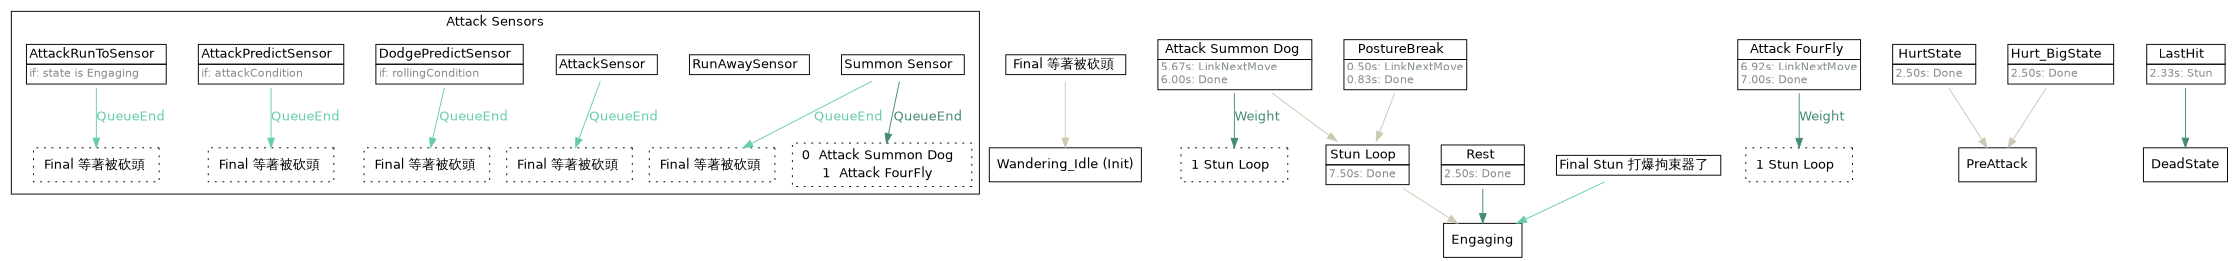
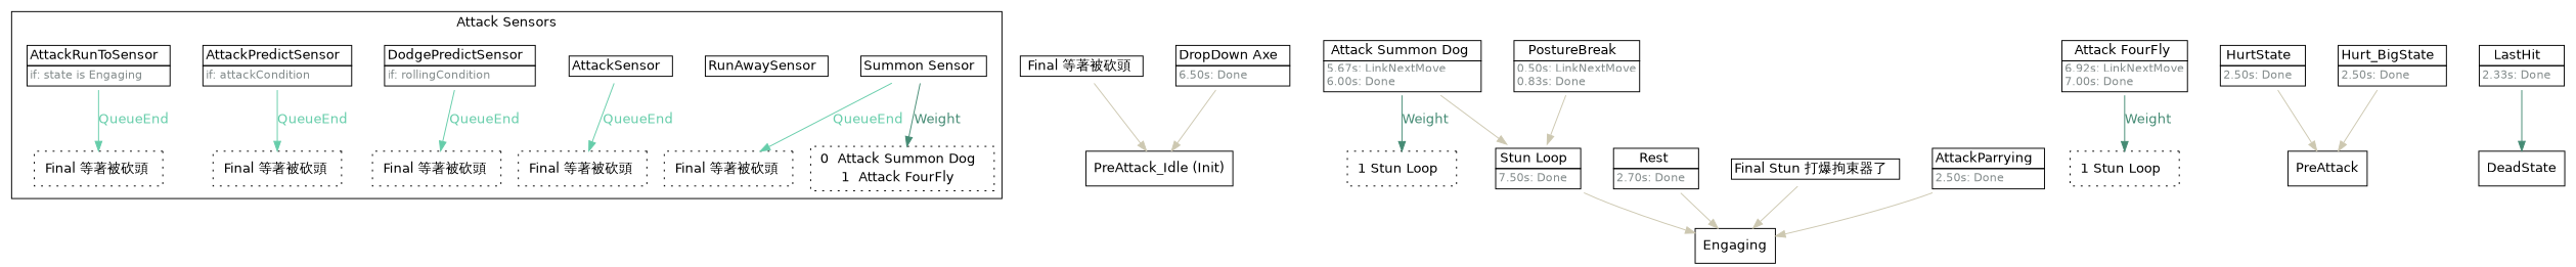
  strict digraph {
    rankdir=TB
    node [fontname=Helvetica shape=plaintext]
    edge [color=cornsilk3 fontcolor=cornsilk3 fontname=Helvetica]
    n1 [label=<<TABLE border="0" cellspacing="0" cellborder="1" cellpadding="2"><TR><TD>Summon Sensor  </TD></TR></TABLE>>]
    n2 [label=<<TABLE border="0" cellspacing="0" cellborder="0" cellpadding="2"><TR><TD> Final 等著被砍頭  </TD></TR></TABLE>> margin=0.05 shape=box style=dotted]
    n3 [label=<<TABLE border="0" cellspacing="0" cellborder="0" cellpadding="2"><TR><TD>0  Attack Summon Dog  </TD></TR><TR><TD>1  Attack FourFly  </TD></TR></TABLE>> shape=box style=dotted]
    n4 [label=<<TABLE border="0" cellspacing="0" cellborder="1" cellpadding="2"><TR><TD>RunAwaySensor  </TD></TR></TABLE>>]
    n5 [label=<<TABLE border="0" cellspacing="0" cellborder="1" cellpadding="2"><TR><TD>AttackSensor  </TD></TR></TABLE>>]
    n6 [label=<<TABLE border="0" cellspacing="0" cellborder="0" cellpadding="2"><TR><TD> Final 等著被砍頭  </TD></TR></TABLE>> margin=0.05 shape=box style=dotted]
    n7 [label=<<TABLE border="0" cellspacing="0" cellborder="1" cellpadding="2"><TR><TD>DodgePredictSensor  </TD></TR><TR><TD align="left" balign="left"><FONT point-size="12" color="azure4">if: rollingCondition</FONT>  </TD></TR></TABLE>>]
    n8 [label=<<TABLE border="0" cellspacing="0" cellborder="0" cellpadding="2"><TR><TD> Final 等著被砍頭  </TD></TR></TABLE>> margin=0.05 shape=box style=dotted]
    n9 [label=<<TABLE border="0" cellspacing="0" cellborder="1" cellpadding="2"><TR><TD>AttackPredictSensor  </TD></TR><TR><TD align="left" balign="left"><FONT point-size="12" color="azure4">if: attackCondition</FONT>  </TD></TR></TABLE>>]
    n10 [label=<<TABLE border="0" cellspacing="0" cellborder="0" cellpadding="2"><TR><TD> Final 等著被砍頭  </TD></TR></TABLE>> margin=0.05 shape=box style=dotted]
    n11 [label=<<TABLE border="0" cellspacing="0" cellborder="1" cellpadding="2"><TR><TD>AttackRunToSensor  </TD></TR><TR><TD align="left" balign="left"><FONT point-size="12" color="azure4">if: state is Engaging</FONT>  </TD></TR></TABLE>>]
    n12 [label=<<TABLE border="0" cellspacing="0" cellborder="0" cellpadding="2"><TR><TD> Final 等著被砍頭  </TD></TR></TABLE>> margin=0.05 shape=box style=dotted]
    n13 [label=<<TABLE border="0" cellspacing="0" cellborder="1" cellpadding="2"><TR><TD> Final 等著被砍頭  </TD></TR></TABLE>>]
-   n14 [label="Wandering_Idle (Init)" shape=box]
+   n14 [label="PreAttack_Idle (Init)" shape=box]
+   n15 [label=<<TABLE border="0" cellspacing="0" cellborder="1" cellpadding="2"><TR><TD>DropDown Axe  </TD></TR><TR><TD align="left" balign="left"><FONT point-size="12" color="azure4">6.50s: Done</FONT>  </TD></TR></TABLE>>]
    n16 [label=<<TABLE border="0" cellspacing="0" cellborder="1" cellpadding="2"><TR><TD> Attack Summon Dog  </TD></TR><TR><TD align="left" balign="left"><FONT point-size="12" color="azure4">5.67s: LinkNextMove<br/>6.00s: Done</FONT>  </TD></TR></TABLE>>]
    n17 [label=<<TABLE border="0" cellspacing="0" cellborder="1" cellpadding="2"><TR><TD>Stun Loop  </TD></TR><TR><TD align="left" balign="left"><FONT point-size="12" color="azure4">7.50s: Done</FONT>  </TD></TR></TABLE>>]
    n18 [label=<<TABLE border="0" cellspacing="0" cellborder="0" cellpadding="2"><TR><TD>1 Stun Loop  </TD></TR></TABLE>> shape=box style=dotted]
    Engaging [shape=box]
    n20 [label=<<TABLE border="0" cellspacing="0" cellborder="1" cellpadding="2"><TR><TD> Attack FourFly  </TD></TR><TR><TD align="left" balign="left"><FONT point-size="12" color="azure4">6.92s: LinkNextMove<br/>7.00s: Done</FONT>  </TD></TR></TABLE>>]
    n21 [label=<<TABLE border="0" cellspacing="0" cellborder="0" cellpadding="2"><TR><TD>1 Stun Loop  </TD></TR></TABLE>> shape=box style=dotted]
-   n22 [label=<<TABLE border="0" cellspacing="0" cellborder="1" cellpadding="2"><TR><TD> Rest  </TD></TR><TR><TD align="left" balign="left"><FONT point-size="12" color="azure4">2.50s: Done</FONT>  </TD></TR></TABLE>>]
+   n22 [label=<<TABLE border="0" cellspacing="0" cellborder="1" cellpadding="2"><TR><TD> Rest  </TD></TR><TR><TD align="left" balign="left"><FONT point-size="12" color="azure4">2.70s: Done</FONT>  </TD></TR></TABLE>>]
    n23 [label=<<TABLE border="0" cellspacing="0" cellborder="1" cellpadding="2"><TR><TD>Final Stun 打爆拘束器了  </TD></TR></TABLE>>]
+   n24 [label=<<TABLE border="0" cellspacing="0" cellborder="1" cellpadding="2"><TR><TD>AttackParrying  </TD></TR><TR><TD align="left" balign="left"><FONT point-size="12" color="azure4">2.50s: Done</FONT>  </TD></TR></TABLE>>]
    n25 [label=<<TABLE border="0" cellspacing="0" cellborder="1" cellpadding="2"><TR><TD>HurtState  </TD></TR><TR><TD align="left" balign="left"><FONT point-size="12" color="azure4">2.50s: Done</FONT>  </TD></TR></TABLE>>]
    PreAttack [shape=box]
    n27 [label=<<TABLE border="0" cellspacing="0" cellborder="1" cellpadding="2"><TR><TD>Hurt_BigState  </TD></TR><TR><TD align="left" balign="left"><FONT point-size="12" color="azure4">2.50s: Done</FONT>  </TD></TR></TABLE>>]
-   n28 [label=<<TABLE border="0" cellspacing="0" cellborder="1" cellpadding="2"><TR><TD>LastHit  </TD></TR><TR><TD align="left" balign="left"><FONT point-size="12" color="azure4">2.33s: Stun</FONT>  </TD></TR></TABLE>>]
+   n28 [label=<<TABLE border="0" cellspacing="0" cellborder="1" cellpadding="2"><TR><TD>LastHit  </TD></TR><TR><TD align="left" balign="left"><FONT point-size="12" color="azure4">2.33s: Done</FONT>  </TD></TR></TABLE>>]
    DeadState [shape=box]
    n30 [label=<<TABLE border="0" cellspacing="0" cellborder="1" cellpadding="2"><TR><TD>PostureBreak  </TD></TR><TR><TD align="left" balign="left"><FONT point-size="12" color="azure4">0.50s: LinkNextMove<br/>0.83s: Done</FONT>  </TD></TR></TABLE>>]
    subgraph cluster_1 {
      fontname=Helvetica
      label="Attack Sensors"
      rank=sink
      n1
      n2
      n3
      n4
      n5
      n6
      n7
      n8
      n9
      n10
      n11
      n12
    }
    n1 -> n2 [color=aquamarine3 fontcolor=aquamarine3 label=QueueEnd]
-   n1 -> n3 [color=aquamarine4 fontcolor=aquamarine4 label=QueueEnd]
+   n1 -> n3 [color=aquamarine4 fontcolor=aquamarine4 label=Weight]
    n5 -> n6 [color=aquamarine3 fontcolor=aquamarine3 label=QueueEnd]
    n7 -> n8 [color=aquamarine3 fontcolor=aquamarine3 label=QueueEnd]
    n9 -> n10 [color=aquamarine3 fontcolor=aquamarine3 label=QueueEnd]
    n11 -> n12 [color=aquamarine3 fontcolor=aquamarine3 label=QueueEnd]
    n13 -> n14
+   n15 -> n14
    n16 -> n17
    n16 -> n18 [color=aquamarine4 fontcolor=aquamarine4 label=Weight]
    n17 -> Engaging
    n20 -> n21 [color=aquamarine4 fontcolor=aquamarine4 label=Weight]
-   n22 -> Engaging [color=aquamarine4]
-   n23 -> Engaging [color=aquamarine3]
+   n22 -> Engaging
+   n23 -> Engaging
+   n24 -> Engaging
    n25 -> PreAttack
    n27 -> PreAttack
    n28 -> DeadState [color=aquamarine4]
    n30 -> n17
  }
